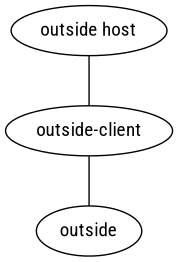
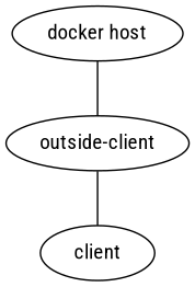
  graph {
    fontname="Roboto Condensed"
    node [fontname="Roboto Condensed"]
    edge [contstraint=false fontname="Roboto Condensed"]
    n1 [label="outside-client"]
-   "docker host" [label="outside host"]
-   outside
+   "docker host"
+   outside [label=client]
    n1 -- outside
    "docker host" -- n1
  }
